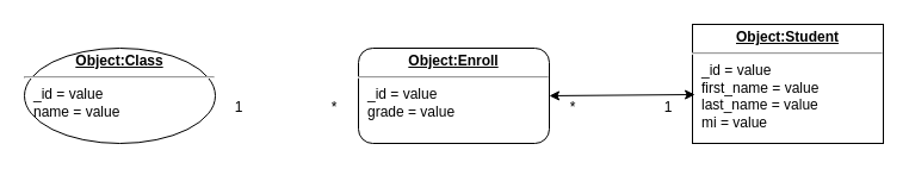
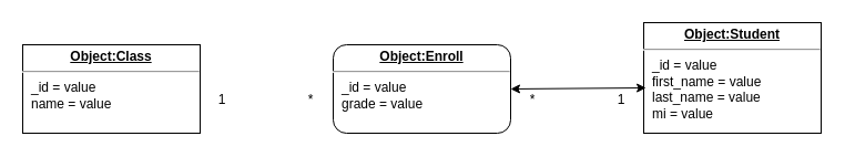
  <mxCell id="0" />
  <mxCell id="1" parent="0" />
  <mxCell id="2" value="&lt;p style=&quot;margin: 0px ; margin-top: 4px ; text-align: center ; text-decoration: underline&quot;&gt;&lt;b&gt;Object:Student&lt;/b&gt;&lt;/p&gt;&lt;hr&gt;&lt;p style=&quot;margin: 0px ; margin-left: 8px&quot;&gt;_id = value&lt;br&gt;first_name = value&lt;br&gt;&lt;/p&gt;&lt;p style=&quot;margin: 0px ; margin-left: 8px&quot;&gt;last_name = value&lt;/p&gt;&lt;p style=&quot;margin: 0px ; margin-left: 8px&quot;&gt;mi = value&lt;/p&gt;" style="verticalAlign=top;align=left;overflow=fill;fontSize=12;fontFamily=Helvetica;html=1;" parent="1" vertex="1"><mxGeometry x="580" y="20" width="160" height="100" as="geometry" /></mxCell>
  <mxCell id="3" value="&lt;p style=&quot;margin: 0px ; margin-top: 4px ; text-align: center ; text-decoration: underline&quot;&gt;&lt;b&gt;Object:Enroll&lt;/b&gt;&lt;/p&gt;&lt;hr&gt;&lt;p style=&quot;margin: 0px ; margin-left: 8px&quot;&gt;_id = value&lt;br&gt;grade = value&lt;br&gt;&lt;/p&gt;" style="verticalAlign=top;align=left;overflow=fill;fontSize=12;fontFamily=Helvetica;html=1;rounded=1;" parent="1" vertex="1"><mxGeometry x="300" y="40" width="160" height="80" as="geometry" /></mxCell>
- <mxCell id="4" value="&lt;p style=&quot;margin: 0px ; margin-top: 4px ; text-align: center ; text-decoration: underline&quot;&gt;&lt;b&gt;Object:Class&lt;/b&gt;&lt;/p&gt;&lt;hr&gt;&lt;p style=&quot;margin: 0px ; margin-left: 8px&quot;&gt;_id = value&lt;br&gt;name = value&lt;br&gt;&lt;/p&gt;" style="ellipse;verticalAlign=top;align=left;overflow=fill;fontSize=12;fontFamily=Helvetica;html=1;" parent="1" vertex="1"><mxGeometry x="20" y="40" width="160" height="80" as="geometry" /></mxCell>
+ <mxCell id="4" value="&lt;p style=&quot;margin: 0px ; margin-top: 4px ; text-align: center ; text-decoration: underline&quot;&gt;&lt;b&gt;Object:Class&lt;/b&gt;&lt;/p&gt;&lt;hr&gt;&lt;p style=&quot;margin: 0px ; margin-left: 8px&quot;&gt;_id = value&lt;br&gt;name = value&lt;br&gt;&lt;/p&gt;" style="verticalAlign=top;align=left;overflow=fill;fontSize=12;fontFamily=Helvetica;html=1;" parent="1" vertex="1"><mxGeometry x="20" y="40" width="160" height="80" as="geometry" /></mxCell>
  <mxCell id="5" value="" style="endArrow=classic;startArrow=classic;html=1;exitX=1;exitY=0.5;exitDx=0;exitDy=0;entryX=0.013;entryY=0.59;entryDx=0;entryDy=0;entryPerimeter=0;" parent="1" source="3" target="2" edge="1"><mxGeometry width="50" height="50" relative="1" as="geometry"><mxPoint x="500" y="70" as="sourcePoint" /><mxPoint x="576" y="60" as="targetPoint" /></mxGeometry></mxCell>
  <mxCell id="6" value="1" style="text;html=1;strokeColor=none;fillColor=none;align=center;verticalAlign=middle;whiteSpace=wrap;rounded=0;" parent="1" vertex="1"><mxGeometry x="180" y="80" width="40" height="20" as="geometry" /></mxCell>
  <mxCell id="7" value="*" style="text;html=1;strokeColor=none;fillColor=none;align=center;verticalAlign=middle;whiteSpace=wrap;rounded=0;" parent="1" vertex="1"><mxGeometry x="260" y="80" width="40" height="20" as="geometry" /></mxCell>
  <mxCell id="8" value="*" style="text;html=1;strokeColor=none;fillColor=none;align=center;verticalAlign=middle;whiteSpace=wrap;rounded=0;" parent="1" vertex="1"><mxGeometry x="460" y="80" width="40" height="20" as="geometry" /></mxCell>
  <mxCell id="9" value="1" style="text;html=1;strokeColor=none;fillColor=none;align=center;verticalAlign=middle;whiteSpace=wrap;rounded=0;" parent="1" vertex="1"><mxGeometry x="540" y="80" width="40" height="20" as="geometry" /></mxCell>
